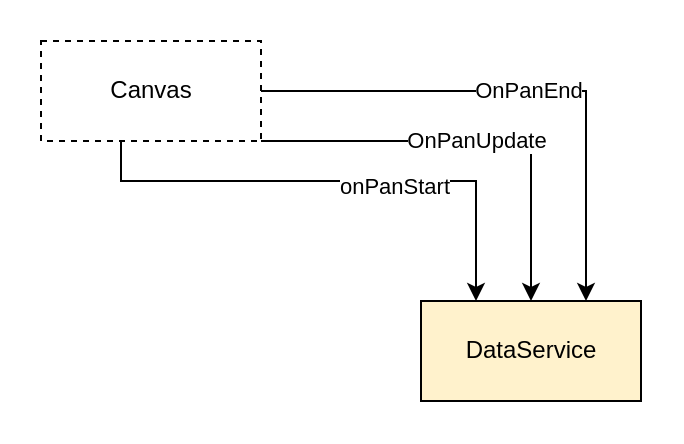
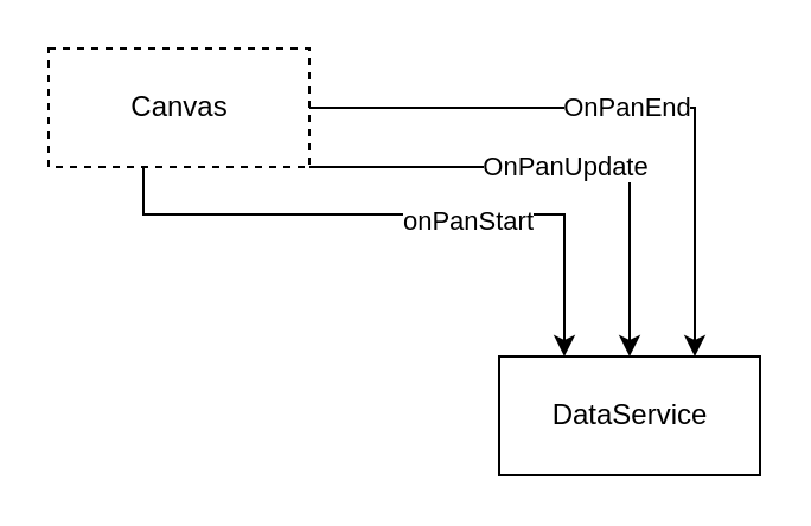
  <mxCell id="0" />
  <mxCell id="1" parent="0" />
  <mxCell id="2" style="edgeStyle=orthogonalEdgeStyle;rounded=0;orthogonalLoop=1;jettySize=auto;html=1;entryX=0.25;entryY=0;entryDx=0;entryDy=0;" edge="1" parent="1" source="6" target="7"><mxGeometry relative="1" as="geometry"><Array as="points"><mxPoint x="60" y="90" /><mxPoint x="238" y="90" /><mxPoint x="238" y="150" /></Array></mxGeometry></mxCell>
  <mxCell id="3" value="onPanStart" style="edgeLabel;html=1;align=center;verticalAlign=middle;resizable=0;points=[];" vertex="1" connectable="0" parent="2"><mxGeometry x="0.208" y="-2" relative="1" as="geometry"><mxPoint as="offset" /></mxGeometry></mxCell>
  <mxCell id="4" value="OnPanUpdate" style="edgeStyle=orthogonalEdgeStyle;rounded=0;orthogonalLoop=1;jettySize=auto;html=1;entryX=0.5;entryY=0;entryDx=0;entryDy=0;" edge="1" parent="1" source="6" target="7"><mxGeometry relative="1" as="geometry"><mxPoint x="230" y="110" as="targetPoint" /><Array as="points"><mxPoint x="265" y="70" /></Array></mxGeometry></mxCell>
  <mxCell id="5" value="OnPanEnd" style="edgeStyle=orthogonalEdgeStyle;rounded=0;orthogonalLoop=1;jettySize=auto;html=1;entryX=0.75;entryY=0;entryDx=0;entryDy=0;" edge="1" parent="1" source="6" target="7"><mxGeometry relative="1" as="geometry" /></mxCell>
  <mxCell id="6" value="Canvas" style="html=1;dashed=1;" vertex="1" parent="1"><mxGeometry x="20" y="20" width="110" height="50" as="geometry" /></mxCell>
- <mxCell id="7" value="DataService" style="html=1;fillColor=#fff2cc;" vertex="1" parent="1"><mxGeometry x="210" y="150" width="110" height="50" as="geometry" /></mxCell>
+ <mxCell id="7" value="DataService" style="html=1;" vertex="1" parent="1"><mxGeometry x="210" y="150" width="110" height="50" as="geometry" /></mxCell>
